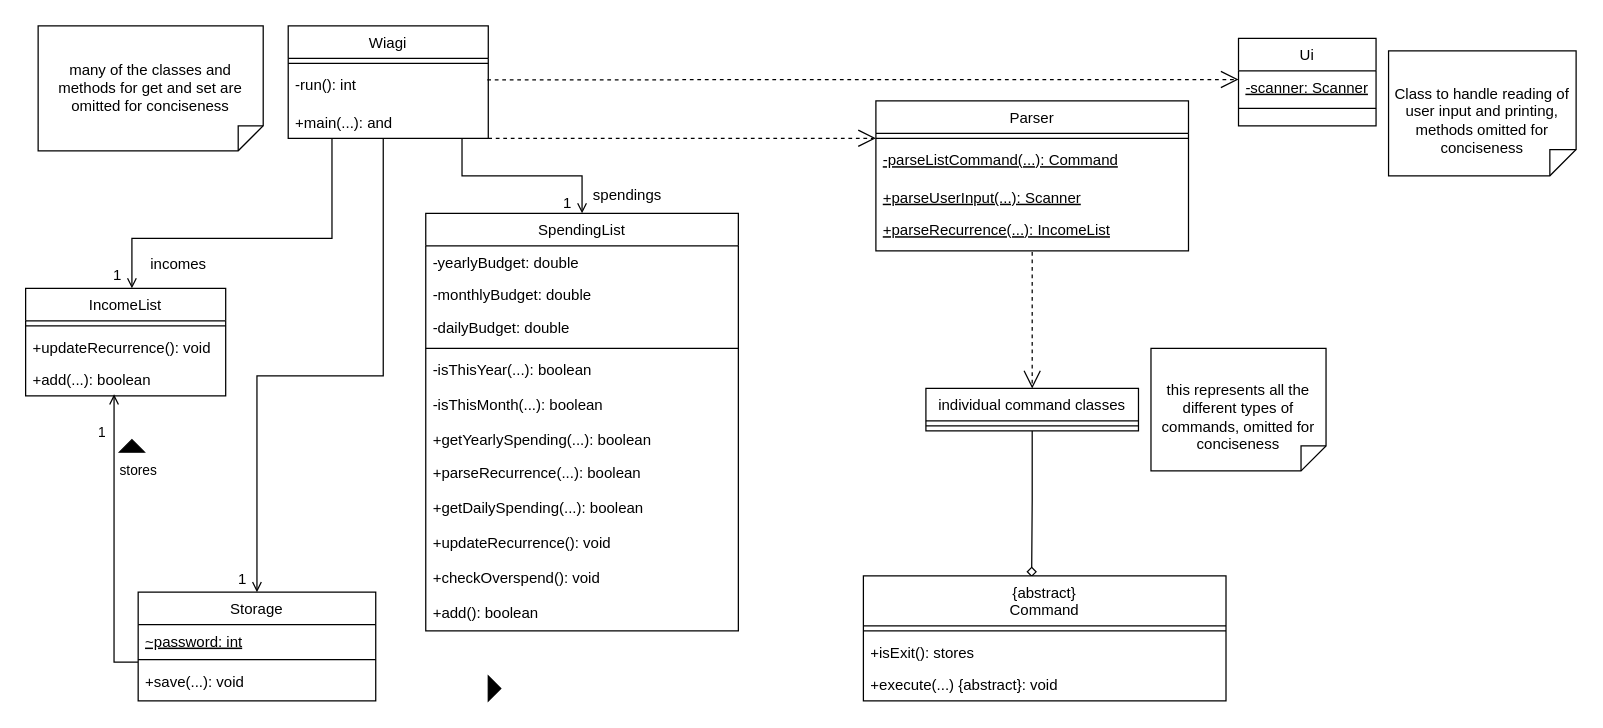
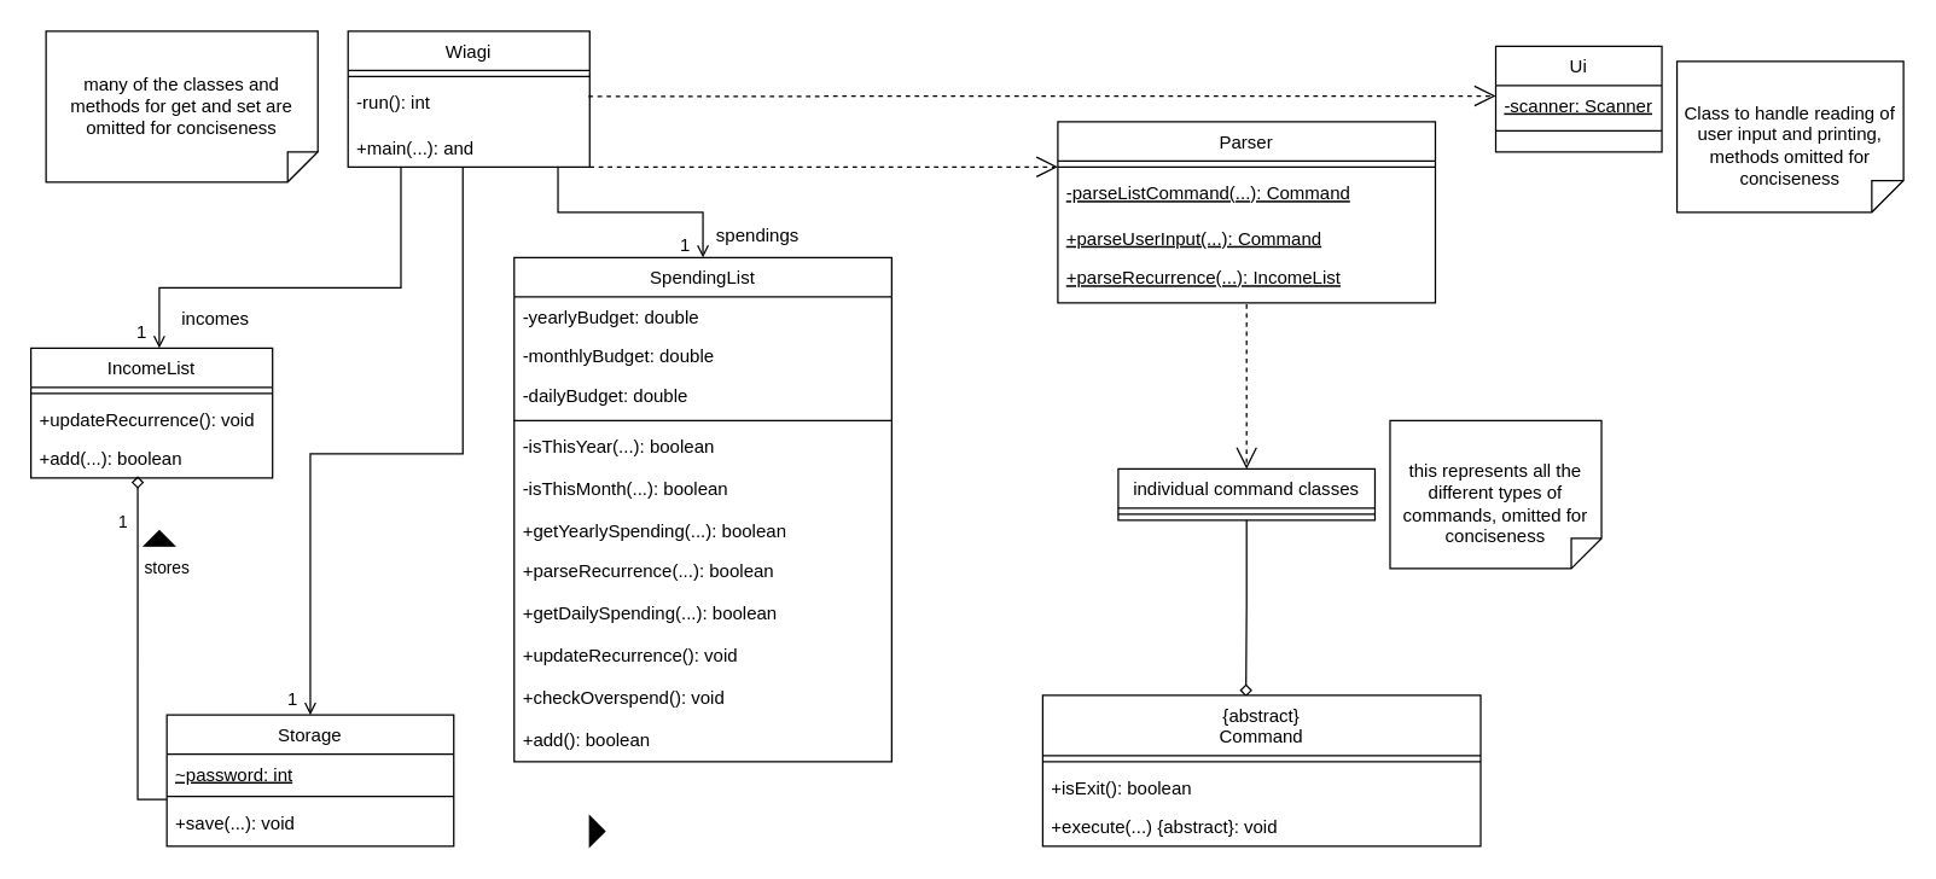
  <mxCell id="0" />
  <mxCell id="1" parent="0" />
  <mxCell id="2" value="Wiagi" style="swimlane;fontStyle=0;align=center;verticalAlign=top;childLayout=stackLayout;horizontal=1;startSize=26;horizontalStack=0;resizeParent=1;resizeLast=0;collapsible=1;marginBottom=0;rounded=0;shadow=0;strokeWidth=1;" parent="1" vertex="1"><mxGeometry x="230" y="20" width="160" height="90" as="geometry"><mxRectangle x="230" y="140" width="160" height="26" as="alternateBounds" /></mxGeometry></mxCell>
  <mxCell id="3" value="" style="line;html=1;strokeWidth=1;align=left;verticalAlign=middle;spacingTop=-1;spacingLeft=3;spacingRight=3;rotatable=0;labelPosition=right;points=[];portConstraint=eastwest;" parent="2" vertex="1"><mxGeometry y="26" width="160" height="8" as="geometry" /></mxCell>
  <mxCell id="4" value="-run(): int" style="text;align=left;verticalAlign=top;spacingLeft=4;spacingRight=4;overflow=hidden;rotatable=0;points=[[0,0.5],[1,0.5]];portConstraint=eastwest;" parent="2" vertex="1"><mxGeometry y="34" width="160" height="30" as="geometry" /></mxCell>
  <mxCell id="5" value="+main(...): and" style="text;align=left;verticalAlign=top;spacingLeft=4;spacingRight=4;overflow=hidden;rotatable=0;points=[[0,0.5],[1,0.5]];portConstraint=eastwest;" parent="2" vertex="1"><mxGeometry y="64" width="160" height="26" as="geometry" /></mxCell>
  <mxCell id="6" value="IncomeList" style="swimlane;fontStyle=0;align=center;verticalAlign=top;childLayout=stackLayout;horizontal=1;startSize=26;horizontalStack=0;resizeParent=1;resizeLast=0;collapsible=1;marginBottom=0;rounded=0;shadow=0;strokeWidth=1;" parent="1" vertex="1"><mxGeometry x="20" y="230" width="160" height="86" as="geometry"><mxRectangle x="130" y="380" width="160" height="26" as="alternateBounds" /></mxGeometry></mxCell>
  <mxCell id="7" value="" style="line;html=1;strokeWidth=1;align=left;verticalAlign=middle;spacingTop=-1;spacingLeft=3;spacingRight=3;rotatable=0;labelPosition=right;points=[];portConstraint=eastwest;" parent="6" vertex="1"><mxGeometry y="26" width="160" height="8" as="geometry" /></mxCell>
  <mxCell id="8" value="+updateRecurrence(): void" style="text;align=left;verticalAlign=top;spacingLeft=4;spacingRight=4;overflow=hidden;rotatable=0;points=[[0,0.5],[1,0.5]];portConstraint=eastwest;" parent="6" vertex="1"><mxGeometry y="34" width="160" height="26" as="geometry" /></mxCell>
  <mxCell id="9" value="+add(...): boolean" style="text;align=left;verticalAlign=top;spacingLeft=4;spacingRight=4;overflow=hidden;rotatable=0;points=[[0,0.5],[1,0.5]];portConstraint=eastwest;" parent="6" vertex="1"><mxGeometry y="60" width="160" height="26" as="geometry" /></mxCell>
  <mxCell id="10" value="Storage" style="swimlane;fontStyle=0;align=center;verticalAlign=top;childLayout=stackLayout;horizontal=1;startSize=26;horizontalStack=0;resizeParent=1;resizeLast=0;collapsible=1;marginBottom=0;rounded=0;shadow=0;strokeWidth=1;" parent="1" vertex="1"><mxGeometry x="110" y="473" width="190" height="87" as="geometry"><mxRectangle x="340" y="380" width="170" height="26" as="alternateBounds" /></mxGeometry></mxCell>
  <mxCell id="11" value="~password: int" style="text;align=left;verticalAlign=top;spacingLeft=4;spacingRight=4;overflow=hidden;rotatable=0;points=[[0,0.5],[1,0.5]];portConstraint=eastwest;fontStyle=4" parent="10" vertex="1"><mxGeometry y="26" width="190" height="24" as="geometry" /></mxCell>
  <mxCell id="12" value="" style="line;html=1;strokeWidth=1;align=left;verticalAlign=middle;spacingTop=-1;spacingLeft=3;spacingRight=3;rotatable=0;labelPosition=right;points=[];portConstraint=eastwest;" parent="10" vertex="1"><mxGeometry y="50" width="190" height="8" as="geometry" /></mxCell>
  <mxCell id="13" value="+save(...): void" style="text;align=left;verticalAlign=top;spacingLeft=4;spacingRight=4;overflow=hidden;rotatable=0;points=[[0,0.5],[1,0.5]];portConstraint=eastwest;" parent="10" vertex="1"><mxGeometry y="58" width="190" height="28" as="geometry" /></mxCell>
  <mxCell id="14" value="SpendingList" style="swimlane;fontStyle=0;align=center;verticalAlign=top;childLayout=stackLayout;horizontal=1;startSize=26;horizontalStack=0;resizeParent=1;resizeLast=0;collapsible=1;marginBottom=0;rounded=0;shadow=0;strokeWidth=1;" parent="1" vertex="1"><mxGeometry x="340" y="170" width="250" height="334" as="geometry"><mxRectangle x="550" y="140" width="160" height="26" as="alternateBounds" /></mxGeometry></mxCell>
  <mxCell id="15" value="-yearlyBudget: double" style="text;align=left;verticalAlign=top;spacingLeft=4;spacingRight=4;overflow=hidden;rotatable=0;points=[[0,0.5],[1,0.5]];portConstraint=eastwest;rounded=0;shadow=0;html=0;fontStyle=0" parent="14" vertex="1"><mxGeometry y="26" width="250" height="26" as="geometry" /></mxCell>
  <mxCell id="16" value="-monthlyBudget: double" style="text;align=left;verticalAlign=top;spacingLeft=4;spacingRight=4;overflow=hidden;rotatable=0;points=[[0,0.5],[1,0.5]];portConstraint=eastwest;rounded=0;shadow=0;html=0;fontStyle=0" parent="14" vertex="1"><mxGeometry y="52" width="250" height="26" as="geometry" /></mxCell>
  <mxCell id="17" value="-dailyBudget: double" style="text;align=left;verticalAlign=top;spacingLeft=4;spacingRight=4;overflow=hidden;rotatable=0;points=[[0,0.5],[1,0.5]];portConstraint=eastwest;rounded=0;shadow=0;html=0;fontStyle=0" parent="14" vertex="1"><mxGeometry y="78" width="250" height="26" as="geometry" /></mxCell>
  <mxCell id="18" value="" style="line;html=1;strokeWidth=1;align=left;verticalAlign=middle;spacingTop=-1;spacingLeft=3;spacingRight=3;rotatable=0;labelPosition=right;points=[];portConstraint=eastwest;" parent="14" vertex="1"><mxGeometry y="104" width="250" height="8" as="geometry" /></mxCell>
  <mxCell id="19" value="-isThisYear(...): boolean" style="text;align=left;verticalAlign=top;spacingLeft=4;spacingRight=4;overflow=hidden;rotatable=0;points=[[0,0.5],[1,0.5]];portConstraint=eastwest;" parent="14" vertex="1"><mxGeometry y="112" width="250" height="28" as="geometry" /></mxCell>
  <mxCell id="20" value="-isThisMonth(...): boolean" style="text;align=left;verticalAlign=top;spacingLeft=4;spacingRight=4;overflow=hidden;rotatable=0;points=[[0,0.5],[1,0.5]];portConstraint=eastwest;" parent="14" vertex="1"><mxGeometry y="140" width="250" height="28" as="geometry" /></mxCell>
  <mxCell id="21" value="+getYearlySpending(...): boolean" style="text;align=left;verticalAlign=top;spacingLeft=4;spacingRight=4;overflow=hidden;rotatable=0;points=[[0,0.5],[1,0.5]];portConstraint=eastwest;" parent="14" vertex="1"><mxGeometry y="168" width="250" height="26" as="geometry" /></mxCell>
  <mxCell id="22" value="+parseRecurrence(...): boolean" style="text;align=left;verticalAlign=top;spacingLeft=4;spacingRight=4;overflow=hidden;rotatable=0;points=[[0,0.5],[1,0.5]];portConstraint=eastwest;" parent="14" vertex="1"><mxGeometry y="194" width="250" height="28" as="geometry" /></mxCell>
  <mxCell id="23" value="+getDailySpending(...): boolean" style="text;align=left;verticalAlign=top;spacingLeft=4;spacingRight=4;overflow=hidden;rotatable=0;points=[[0,0.5],[1,0.5]];portConstraint=eastwest;" parent="14" vertex="1"><mxGeometry y="222" width="250" height="28" as="geometry" /></mxCell>
  <mxCell id="24" value="+updateRecurrence(): void&#10;" style="text;align=left;verticalAlign=top;spacingLeft=4;spacingRight=4;overflow=hidden;rotatable=0;points=[[0,0.5],[1,0.5]];portConstraint=eastwest;" parent="14" vertex="1"><mxGeometry y="250" width="250" height="28" as="geometry" /></mxCell>
  <mxCell id="25" value="+checkOverspend(): void" style="text;align=left;verticalAlign=top;spacingLeft=4;spacingRight=4;overflow=hidden;rotatable=0;points=[[0,0.5],[1,0.5]];portConstraint=eastwest;" parent="14" vertex="1"><mxGeometry y="278" width="250" height="28" as="geometry" /></mxCell>
  <mxCell id="26" value="+add(): boolean&#10;" style="text;align=left;verticalAlign=top;spacingLeft=4;spacingRight=4;overflow=hidden;rotatable=0;points=[[0,0.5],[1,0.5]];portConstraint=eastwest;" parent="14" vertex="1"><mxGeometry y="306" width="250" height="28" as="geometry" /></mxCell>
  <mxCell id="27" value="" style="endArrow=open;shadow=0;strokeWidth=1;rounded=0;curved=0;endFill=1;edgeStyle=elbowEdgeStyle;elbow=vertical;" parent="1" target="14" edge="1"><mxGeometry x="0.5" y="41" relative="1" as="geometry"><mxPoint x="369" y="110" as="sourcePoint" /><mxPoint x="550" y="132" as="targetPoint" /><mxPoint x="-40" y="32" as="offset" /></mxGeometry></mxCell>
  <mxCell id="28" value="" style="resizable=0;align=left;verticalAlign=bottom;labelBackgroundColor=none;fontSize=12;" parent="27" connectable="0" vertex="1"><mxGeometry x="-1" relative="1" as="geometry"><mxPoint y="4" as="offset" /></mxGeometry></mxCell>
  <mxCell id="29" value="1" style="resizable=0;align=right;verticalAlign=bottom;labelBackgroundColor=none;fontSize=12;" parent="27" connectable="0" vertex="1"><mxGeometry x="1" relative="1" as="geometry"><mxPoint x="-7" as="offset" /></mxGeometry></mxCell>
  <mxCell id="30" value="spendings" style="text;html=1;resizable=0;points=[];;align=center;verticalAlign=middle;labelBackgroundColor=none;rounded=0;shadow=0;strokeWidth=1;fontSize=12;" parent="27" vertex="1" connectable="0"><mxGeometry x="0.5" y="49" relative="1" as="geometry"><mxPoint x="44" y="64" as="offset" /></mxGeometry></mxCell>
  <mxCell id="31" value="" style="endArrow=open;shadow=0;strokeWidth=1;rounded=0;curved=0;endFill=1;edgeStyle=elbowEdgeStyle;elbow=vertical;" parent="1" edge="1"><mxGeometry x="0.5" y="41" relative="1" as="geometry"><mxPoint x="265" y="110" as="sourcePoint" /><mxPoint x="105" y="230" as="targetPoint" /><mxPoint x="-40" y="32" as="offset" /><Array as="points"><mxPoint x="180" y="190" /></Array></mxGeometry></mxCell>
  <mxCell id="32" value="" style="resizable=0;align=left;verticalAlign=bottom;labelBackgroundColor=none;fontSize=12;" parent="31" connectable="0" vertex="1"><mxGeometry x="-1" relative="1" as="geometry"><mxPoint y="4" as="offset" /></mxGeometry></mxCell>
  <mxCell id="33" value="1" style="resizable=0;align=right;verticalAlign=bottom;labelBackgroundColor=none;fontSize=12;" parent="31" connectable="0" vertex="1"><mxGeometry x="1" relative="1" as="geometry"><mxPoint x="-7" y="-2" as="offset" /></mxGeometry></mxCell>
  <mxCell id="34" value="incomes" style="text;html=1;resizable=0;points=[];;align=center;verticalAlign=middle;labelBackgroundColor=none;rounded=0;shadow=0;strokeWidth=1;fontSize=12;" parent="31" vertex="1" connectable="0"><mxGeometry x="0.5" y="49" relative="1" as="geometry"><mxPoint x="6" y="-29" as="offset" /></mxGeometry></mxCell>
  <mxCell id="35" value="" style="endArrow=open;shadow=0;strokeWidth=1;rounded=0;curved=0;endFill=1;edgeStyle=elbowEdgeStyle;elbow=vertical;entryX=0.5;entryY=0;entryDx=0;entryDy=0;" parent="1" target="10" edge="1"><mxGeometry x="0.5" y="41" relative="1" as="geometry"><mxPoint x="306" y="110" as="sourcePoint" /><mxPoint x="257.5" y="228" as="targetPoint" /><mxPoint x="-40" y="32" as="offset" /><Array as="points"><mxPoint x="300" y="300" /></Array></mxGeometry></mxCell>
  <mxCell id="36" value="" style="resizable=0;align=left;verticalAlign=bottom;labelBackgroundColor=none;fontSize=12;" parent="35" connectable="0" vertex="1"><mxGeometry x="-1" relative="1" as="geometry"><mxPoint y="4" as="offset" /></mxGeometry></mxCell>
  <mxCell id="37" value="1" style="resizable=0;align=right;verticalAlign=bottom;labelBackgroundColor=none;fontSize=12;" parent="35" connectable="0" vertex="1"><mxGeometry x="1" relative="1" as="geometry"><mxPoint x="-7" y="-2" as="offset" /></mxGeometry></mxCell>
- <mxCell id="38" style="edgeStyle=orthogonalEdgeStyle;rounded=0;orthogonalLoop=1;jettySize=auto;html=1;endArrow=open;endFill=0;entryX=0.442;entryY=0.952;entryDx=0;entryDy=0;entryPerimeter=0;exitX=-0.001;exitY=-0.071;exitDx=0;exitDy=0;exitPerimeter=0;" parent="1" source="13" target="9" edge="1"><mxGeometry relative="1" as="geometry"><Array as="points"><mxPoint x="91" y="529" /></Array><mxPoint x="90" y="320" as="targetPoint" /></mxGeometry></mxCell>
+ <mxCell id="38" style="edgeStyle=orthogonalEdgeStyle;rounded=0;orthogonalLoop=1;jettySize=auto;html=1;endArrow=diamond;endFill=0;entryX=0.442;entryY=0.952;entryDx=0;entryDy=0;entryPerimeter=0;exitX=-0.001;exitY=-0.071;exitDx=0;exitDy=0;exitPerimeter=0;" parent="1" source="13" target="9" edge="1"><mxGeometry relative="1" as="geometry"><Array as="points"><mxPoint x="91" y="529" /></Array><mxPoint x="90" y="320" as="targetPoint" /></mxGeometry></mxCell>
  <mxCell id="39" value="1" style="edgeLabel;html=1;align=center;verticalAlign=middle;resizable=0;points=[];" parent="38" vertex="1" connectable="0"><mxGeometry x="0.892" y="1" relative="1" as="geometry"><mxPoint x="-9" y="17" as="offset" /></mxGeometry></mxCell>
  <mxCell id="40" value="stores" style="edgeLabel;html=1;align=center;verticalAlign=middle;resizable=0;points=[];" parent="38" vertex="1" connectable="0"><mxGeometry x="0.821" y="-3" relative="1" as="geometry"><mxPoint x="16" y="39" as="offset" /></mxGeometry></mxCell>
  <mxCell id="41" value="" style="resizable=0;align=right;verticalAlign=bottom;labelBackgroundColor=none;fontSize=12;" parent="1" connectable="0" vertex="1"><mxGeometry x="200" y="259.997" as="geometry"><mxPoint x="10" y="9" as="offset" /></mxGeometry></mxCell>
  <mxCell id="42" value="" style="resizable=0;align=right;verticalAlign=bottom;labelBackgroundColor=none;fontSize=12;" parent="1" connectable="0" vertex="1"><mxGeometry x="250" y="249.997" as="geometry"><mxPoint x="410" y="42" as="offset" /></mxGeometry></mxCell>
  <mxCell id="43" value="Ui" style="swimlane;fontStyle=0;align=center;verticalAlign=top;childLayout=stackLayout;horizontal=1;startSize=26;horizontalStack=0;resizeParent=1;resizeLast=0;collapsible=1;marginBottom=0;rounded=0;shadow=0;strokeWidth=1;" parent="1" vertex="1"><mxGeometry x="990" y="30" width="110" height="70" as="geometry"><mxRectangle x="980" y="90" width="160" height="26" as="alternateBounds" /></mxGeometry></mxCell>
  <mxCell id="44" value="-scanner: Scanner" style="text;align=left;verticalAlign=top;spacingLeft=4;spacingRight=4;overflow=hidden;rotatable=0;points=[[0,0.5],[1,0.5]];portConstraint=eastwest;rounded=0;shadow=0;html=0;fontStyle=4" parent="43" vertex="1"><mxGeometry y="26" width="110" height="26" as="geometry" /></mxCell>
  <mxCell id="45" value="" style="line;html=1;strokeWidth=1;align=left;verticalAlign=middle;spacingTop=-1;spacingLeft=3;spacingRight=3;rotatable=0;labelPosition=right;points=[];portConstraint=eastwest;" parent="43" vertex="1"><mxGeometry y="52" width="110" height="8" as="geometry" /></mxCell>
  <mxCell id="46" value="" style="endArrow=open;endSize=12;dashed=1;html=1;rounded=0;exitX=0.995;exitY=0.359;exitDx=0;exitDy=0;exitPerimeter=0;entryX=0;entryY=0.5;entryDx=0;entryDy=0;" parent="1" edge="1"><mxGeometry x="0.734" y="13" width="160" relative="1" as="geometry"><mxPoint x="389.2" y="63.334" as="sourcePoint" /><mxPoint x="990" y="63" as="targetPoint" /><Array as="points"><mxPoint x="710" y="63" /></Array><mxPoint as="offset" /></mxGeometry></mxCell>
  <mxCell id="47" value="Parser" style="swimlane;fontStyle=0;align=center;verticalAlign=top;childLayout=stackLayout;horizontal=1;startSize=26;horizontalStack=0;resizeParent=1;resizeLast=0;collapsible=1;marginBottom=0;rounded=0;shadow=0;strokeWidth=1;" parent="1" vertex="1"><mxGeometry x="700" y="80" width="250" height="120" as="geometry"><mxRectangle x="230" y="140" width="160" height="26" as="alternateBounds" /></mxGeometry></mxCell>
  <mxCell id="48" value="" style="line;html=1;strokeWidth=1;align=left;verticalAlign=middle;spacingTop=-1;spacingLeft=3;spacingRight=3;rotatable=0;labelPosition=right;points=[];portConstraint=eastwest;" parent="47" vertex="1"><mxGeometry y="26" width="250" height="8" as="geometry" /></mxCell>
  <mxCell id="49" value="-parseListCommand(...): Command" style="text;align=left;verticalAlign=top;spacingLeft=4;spacingRight=4;overflow=hidden;rotatable=0;points=[[0,0.5],[1,0.5]];portConstraint=eastwest;fontStyle=4" parent="47" vertex="1"><mxGeometry y="34" width="250" height="30" as="geometry" /></mxCell>
- <mxCell id="50" value="+parseUserInput(...): Scanner" style="text;align=left;verticalAlign=top;spacingLeft=4;spacingRight=4;overflow=hidden;rotatable=0;points=[[0,0.5],[1,0.5]];portConstraint=eastwest;fontStyle=4" parent="47" vertex="1"><mxGeometry y="64" width="250" height="26" as="geometry" /></mxCell>
+ <mxCell id="50" value="+parseUserInput(...): Command" style="text;align=left;verticalAlign=top;spacingLeft=4;spacingRight=4;overflow=hidden;rotatable=0;points=[[0,0.5],[1,0.5]];portConstraint=eastwest;fontStyle=4" parent="47" vertex="1"><mxGeometry y="64" width="250" height="26" as="geometry" /></mxCell>
  <mxCell id="51" value="+parseRecurrence(...): IncomeList" style="text;align=left;verticalAlign=top;spacingLeft=4;spacingRight=4;overflow=hidden;rotatable=0;points=[[0,0.5],[1,0.5]];portConstraint=eastwest;fontStyle=4" parent="47" vertex="1"><mxGeometry y="90" width="250" height="30" as="geometry" /></mxCell>
  <mxCell id="52" value="" style="endArrow=open;endSize=12;dashed=1;html=1;rounded=0;" parent="1" target="48" edge="1"><mxGeometry x="-0.082" y="10" width="160" relative="1" as="geometry"><mxPoint x="390" y="110" as="sourcePoint" /><mxPoint x="695" y="110" as="targetPoint" /><Array as="points"><mxPoint x="610" y="110" /></Array><mxPoint as="offset" /></mxGeometry></mxCell>
  <mxCell id="53" style="edgeStyle=orthogonalEdgeStyle;rounded=0;orthogonalLoop=1;jettySize=auto;html=1;exitX=0.5;exitY=1;exitDx=0;exitDy=0;endArrow=diamond;endFill=0;entryX=0.464;entryY=0.009;entryDx=0;entryDy=0;entryPerimeter=0;" parent="1" source="58" target="54" edge="1"><mxGeometry relative="1" as="geometry"><Array as="points"><mxPoint x="825" y="400" /><mxPoint x="825" y="400" /></Array><mxPoint x="830" y="490" as="sourcePoint" /><mxPoint x="720" y="420" as="targetPoint" /></mxGeometry></mxCell>
  <mxCell id="54" value="&lt;span style=&quot;font-weight: 400;&quot;&gt;{abstract}&lt;br&gt;Command&lt;/span&gt;" style="swimlane;fontStyle=1;align=center;verticalAlign=top;childLayout=stackLayout;horizontal=1;startSize=40;horizontalStack=0;resizeParent=1;resizeParentMax=0;resizeLast=0;collapsible=1;marginBottom=0;whiteSpace=wrap;html=1;" parent="1" vertex="1"><mxGeometry x="690" y="460" width="290" height="100" as="geometry" /></mxCell>
  <mxCell id="55" value="" style="line;strokeWidth=1;fillColor=none;align=left;verticalAlign=middle;spacingTop=-1;spacingLeft=3;spacingRight=3;rotatable=0;labelPosition=right;points=[];portConstraint=eastwest;strokeColor=inherit;" parent="54" vertex="1"><mxGeometry y="40" width="290" height="8" as="geometry" /></mxCell>
- <mxCell id="56" value="+isExit(): stores" style="text;strokeColor=none;fillColor=none;align=left;verticalAlign=top;spacingLeft=4;spacingRight=4;overflow=hidden;rotatable=0;points=[[0,0.5],[1,0.5]];portConstraint=eastwest;whiteSpace=wrap;html=1;" parent="54" vertex="1"><mxGeometry y="48" width="290" height="26" as="geometry" /></mxCell>
+ <mxCell id="56" value="+isExit(): boolean" style="text;strokeColor=none;fillColor=none;align=left;verticalAlign=top;spacingLeft=4;spacingRight=4;overflow=hidden;rotatable=0;points=[[0,0.5],[1,0.5]];portConstraint=eastwest;whiteSpace=wrap;html=1;" parent="54" vertex="1"><mxGeometry y="48" width="290" height="26" as="geometry" /></mxCell>
  <mxCell id="57" value="+execute(...) {abstract}: void" style="text;strokeColor=none;fillColor=none;align=left;verticalAlign=top;spacingLeft=4;spacingRight=4;overflow=hidden;rotatable=0;points=[[0,0.5],[1,0.5]];portConstraint=eastwest;whiteSpace=wrap;html=1;" parent="54" vertex="1"><mxGeometry y="74" width="290" height="26" as="geometry" /></mxCell>
  <mxCell id="58" value="&lt;span style=&quot;font-weight: normal;&quot;&gt;individual command classes&lt;/span&gt;" style="swimlane;fontStyle=1;align=center;verticalAlign=top;childLayout=stackLayout;horizontal=1;startSize=26;horizontalStack=0;resizeParent=1;resizeParentMax=0;resizeLast=0;collapsible=1;marginBottom=0;whiteSpace=wrap;html=1;" parent="1" vertex="1"><mxGeometry x="740" y="310" width="170" height="34" as="geometry"><mxRectangle x="720" y="392" width="190" height="30" as="alternateBounds" /></mxGeometry></mxCell>
  <mxCell id="59" value="" style="line;strokeWidth=1;fillColor=none;align=left;verticalAlign=middle;spacingTop=-1;spacingLeft=3;spacingRight=3;rotatable=0;labelPosition=right;points=[];portConstraint=eastwest;strokeColor=inherit;" parent="58" vertex="1"><mxGeometry y="26" width="170" height="8" as="geometry" /></mxCell>
  <mxCell id="60" value="" style="endArrow=open;endSize=12;dashed=1;html=1;rounded=0;entryX=0.5;entryY=0;entryDx=0;entryDy=0;" parent="1" target="58" edge="1"><mxGeometry x="0.055" y="25" width="160" relative="1" as="geometry"><mxPoint x="825" y="201" as="sourcePoint" /><mxPoint x="800" y="330" as="targetPoint" /><mxPoint as="offset" /></mxGeometry></mxCell>
  <mxCell id="61" value="many of the classes and methods for get and set are omitted for conciseness" style="shape=note;size=20;whiteSpace=wrap;html=1;flipV=1;" parent="1" vertex="1"><mxGeometry x="30" y="20" width="180" height="100" as="geometry" /></mxCell>
  <mxCell id="62" value="Class to handle reading of user input and printing, methods omitted for conciseness" style="shape=note2;boundedLbl=1;whiteSpace=wrap;html=1;size=21;verticalAlign=top;align=center;flipV=1;" parent="1" vertex="1"><mxGeometry x="1110" y="40" width="150" height="100" as="geometry" /></mxCell>
  <mxCell id="63" value="this represents all the different types of commands, omitted for conciseness" style="shape=note2;boundedLbl=1;whiteSpace=wrap;html=1;size=20;verticalAlign=top;align=center;flipV=1;" parent="1" vertex="1"><mxGeometry x="920" y="278" width="140" height="98" as="geometry" /></mxCell>
  <mxCell id="64" value="" style="triangle;whiteSpace=wrap;html=1;fillColor=#000000;rotation=-90;" parent="1" vertex="1"><mxGeometry x="100" y="346" width="10" height="20" as="geometry" /></mxCell>
  <mxCell id="65" value="" style="triangle;whiteSpace=wrap;html=1;fillColor=#000000;rotation=0;" parent="1" vertex="1"><mxGeometry x="390" y="540" width="10" height="20" as="geometry" /></mxCell>
